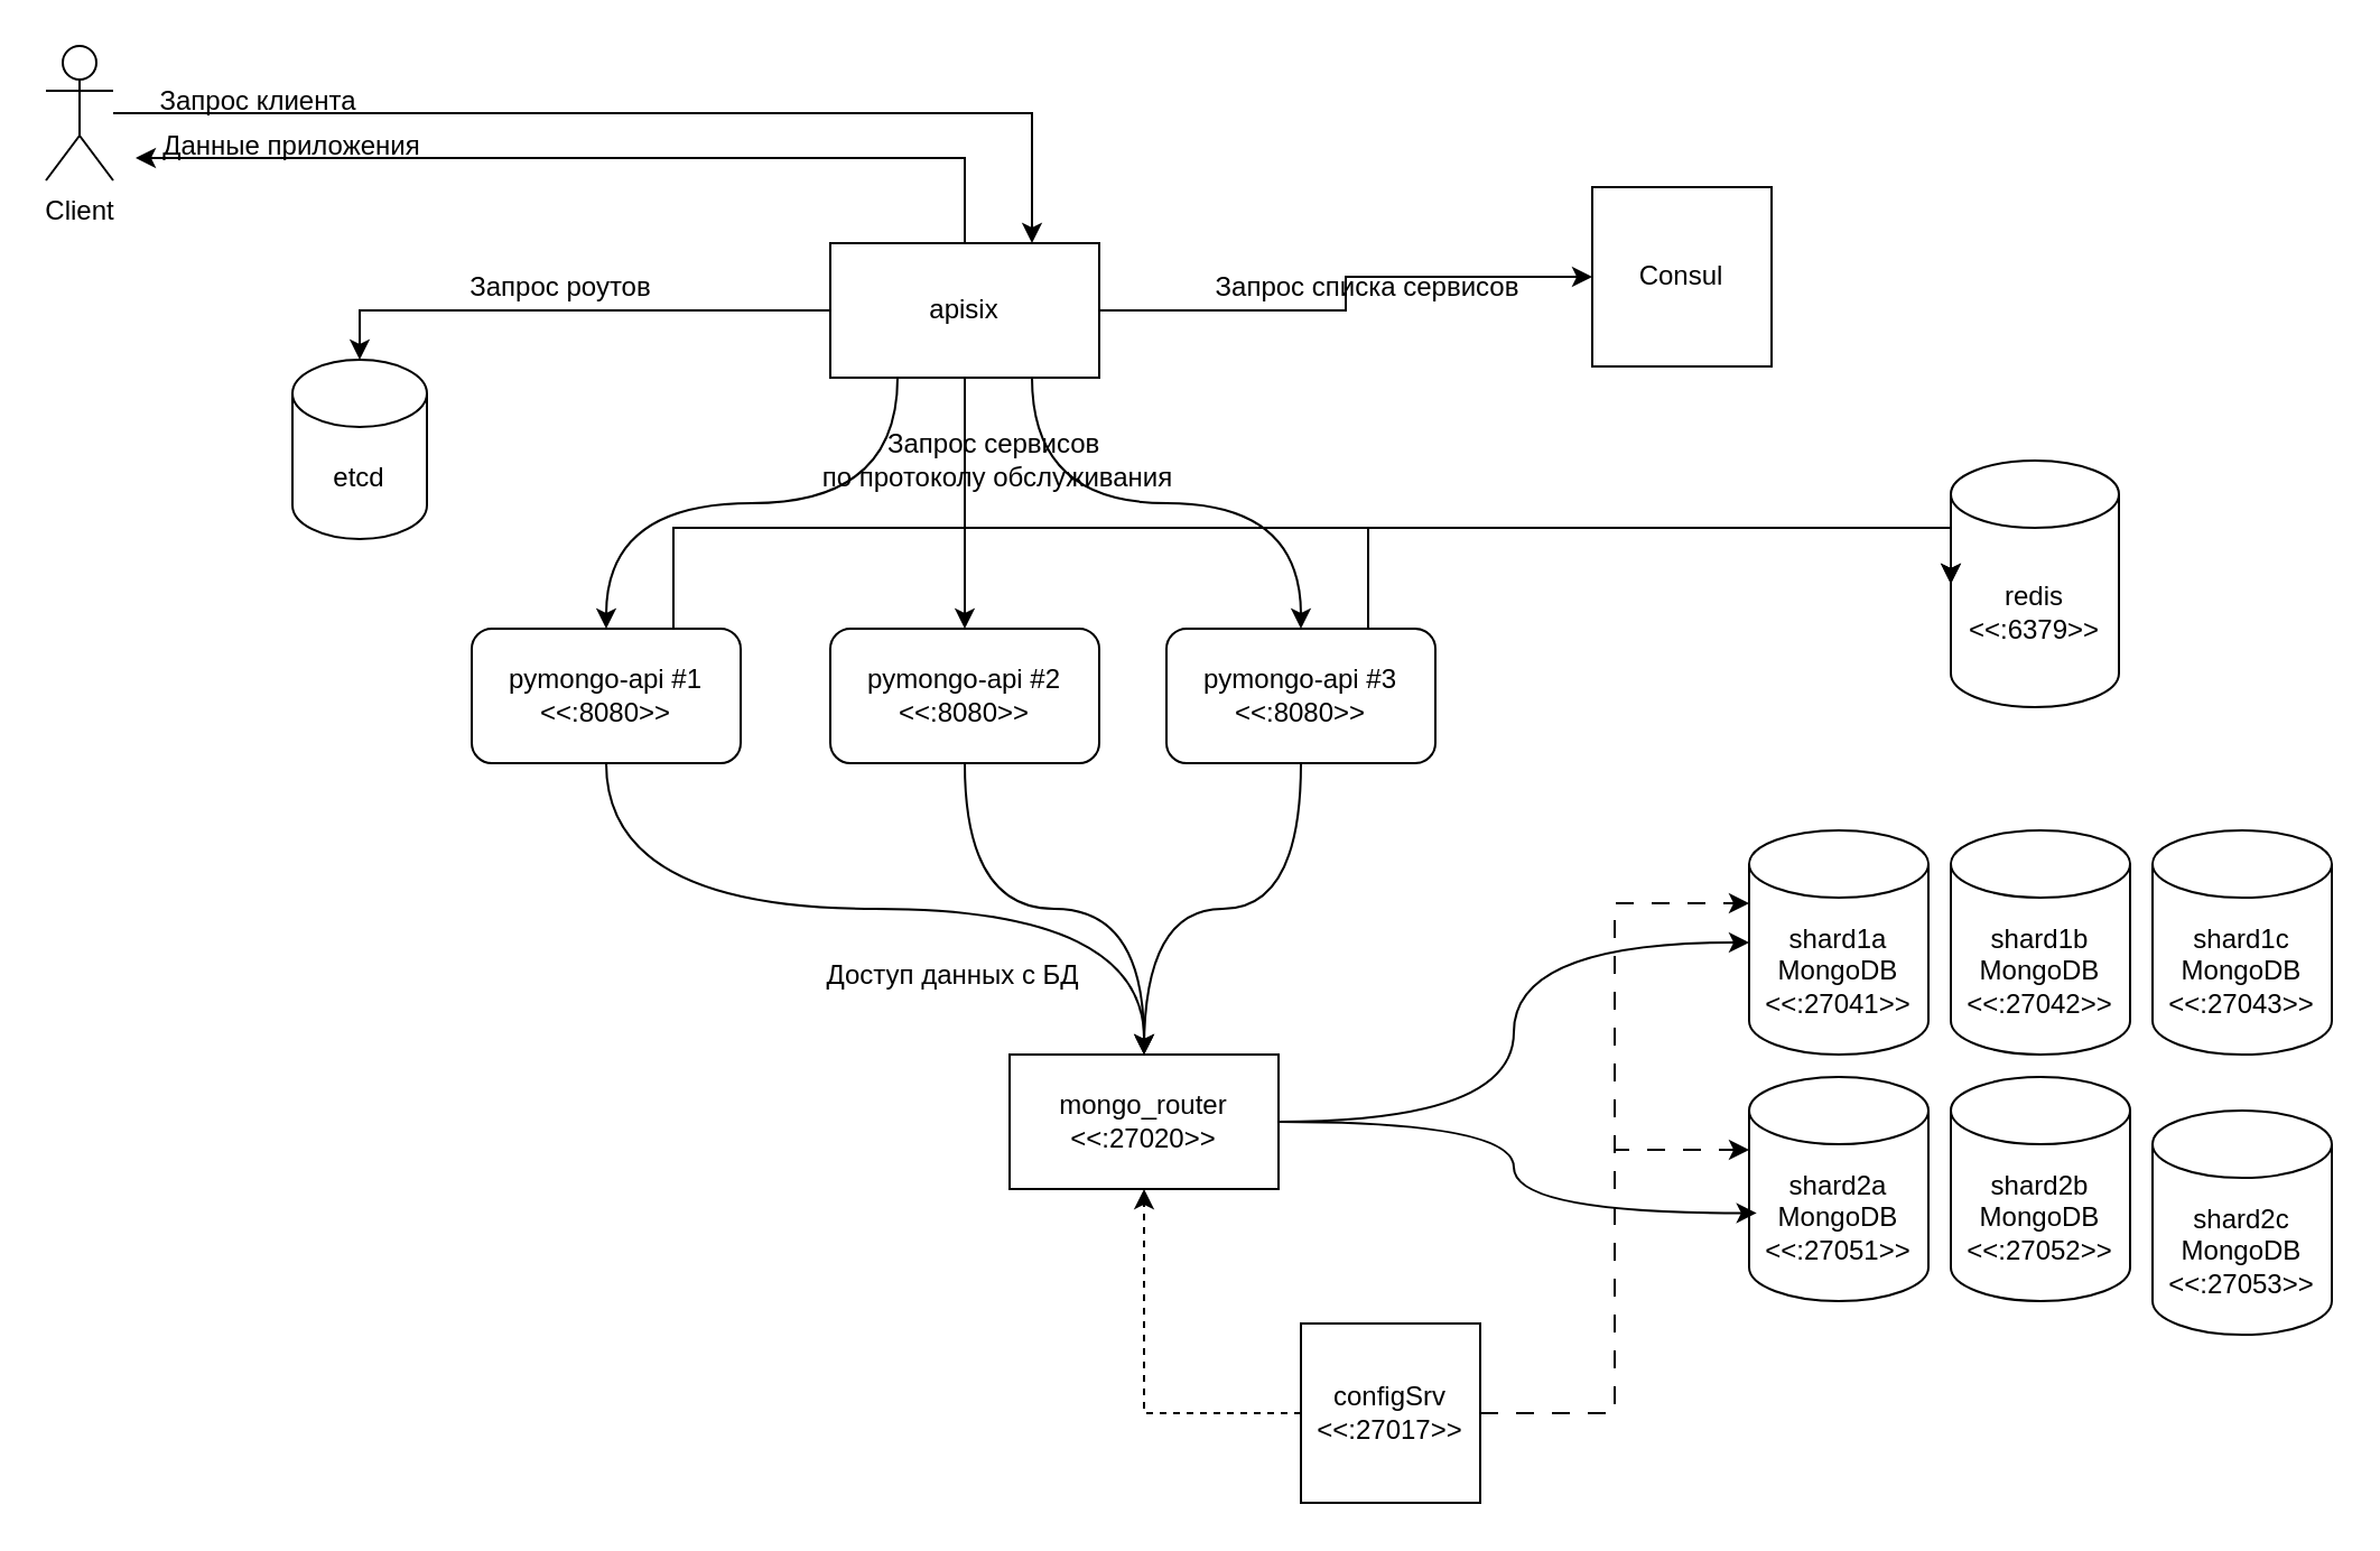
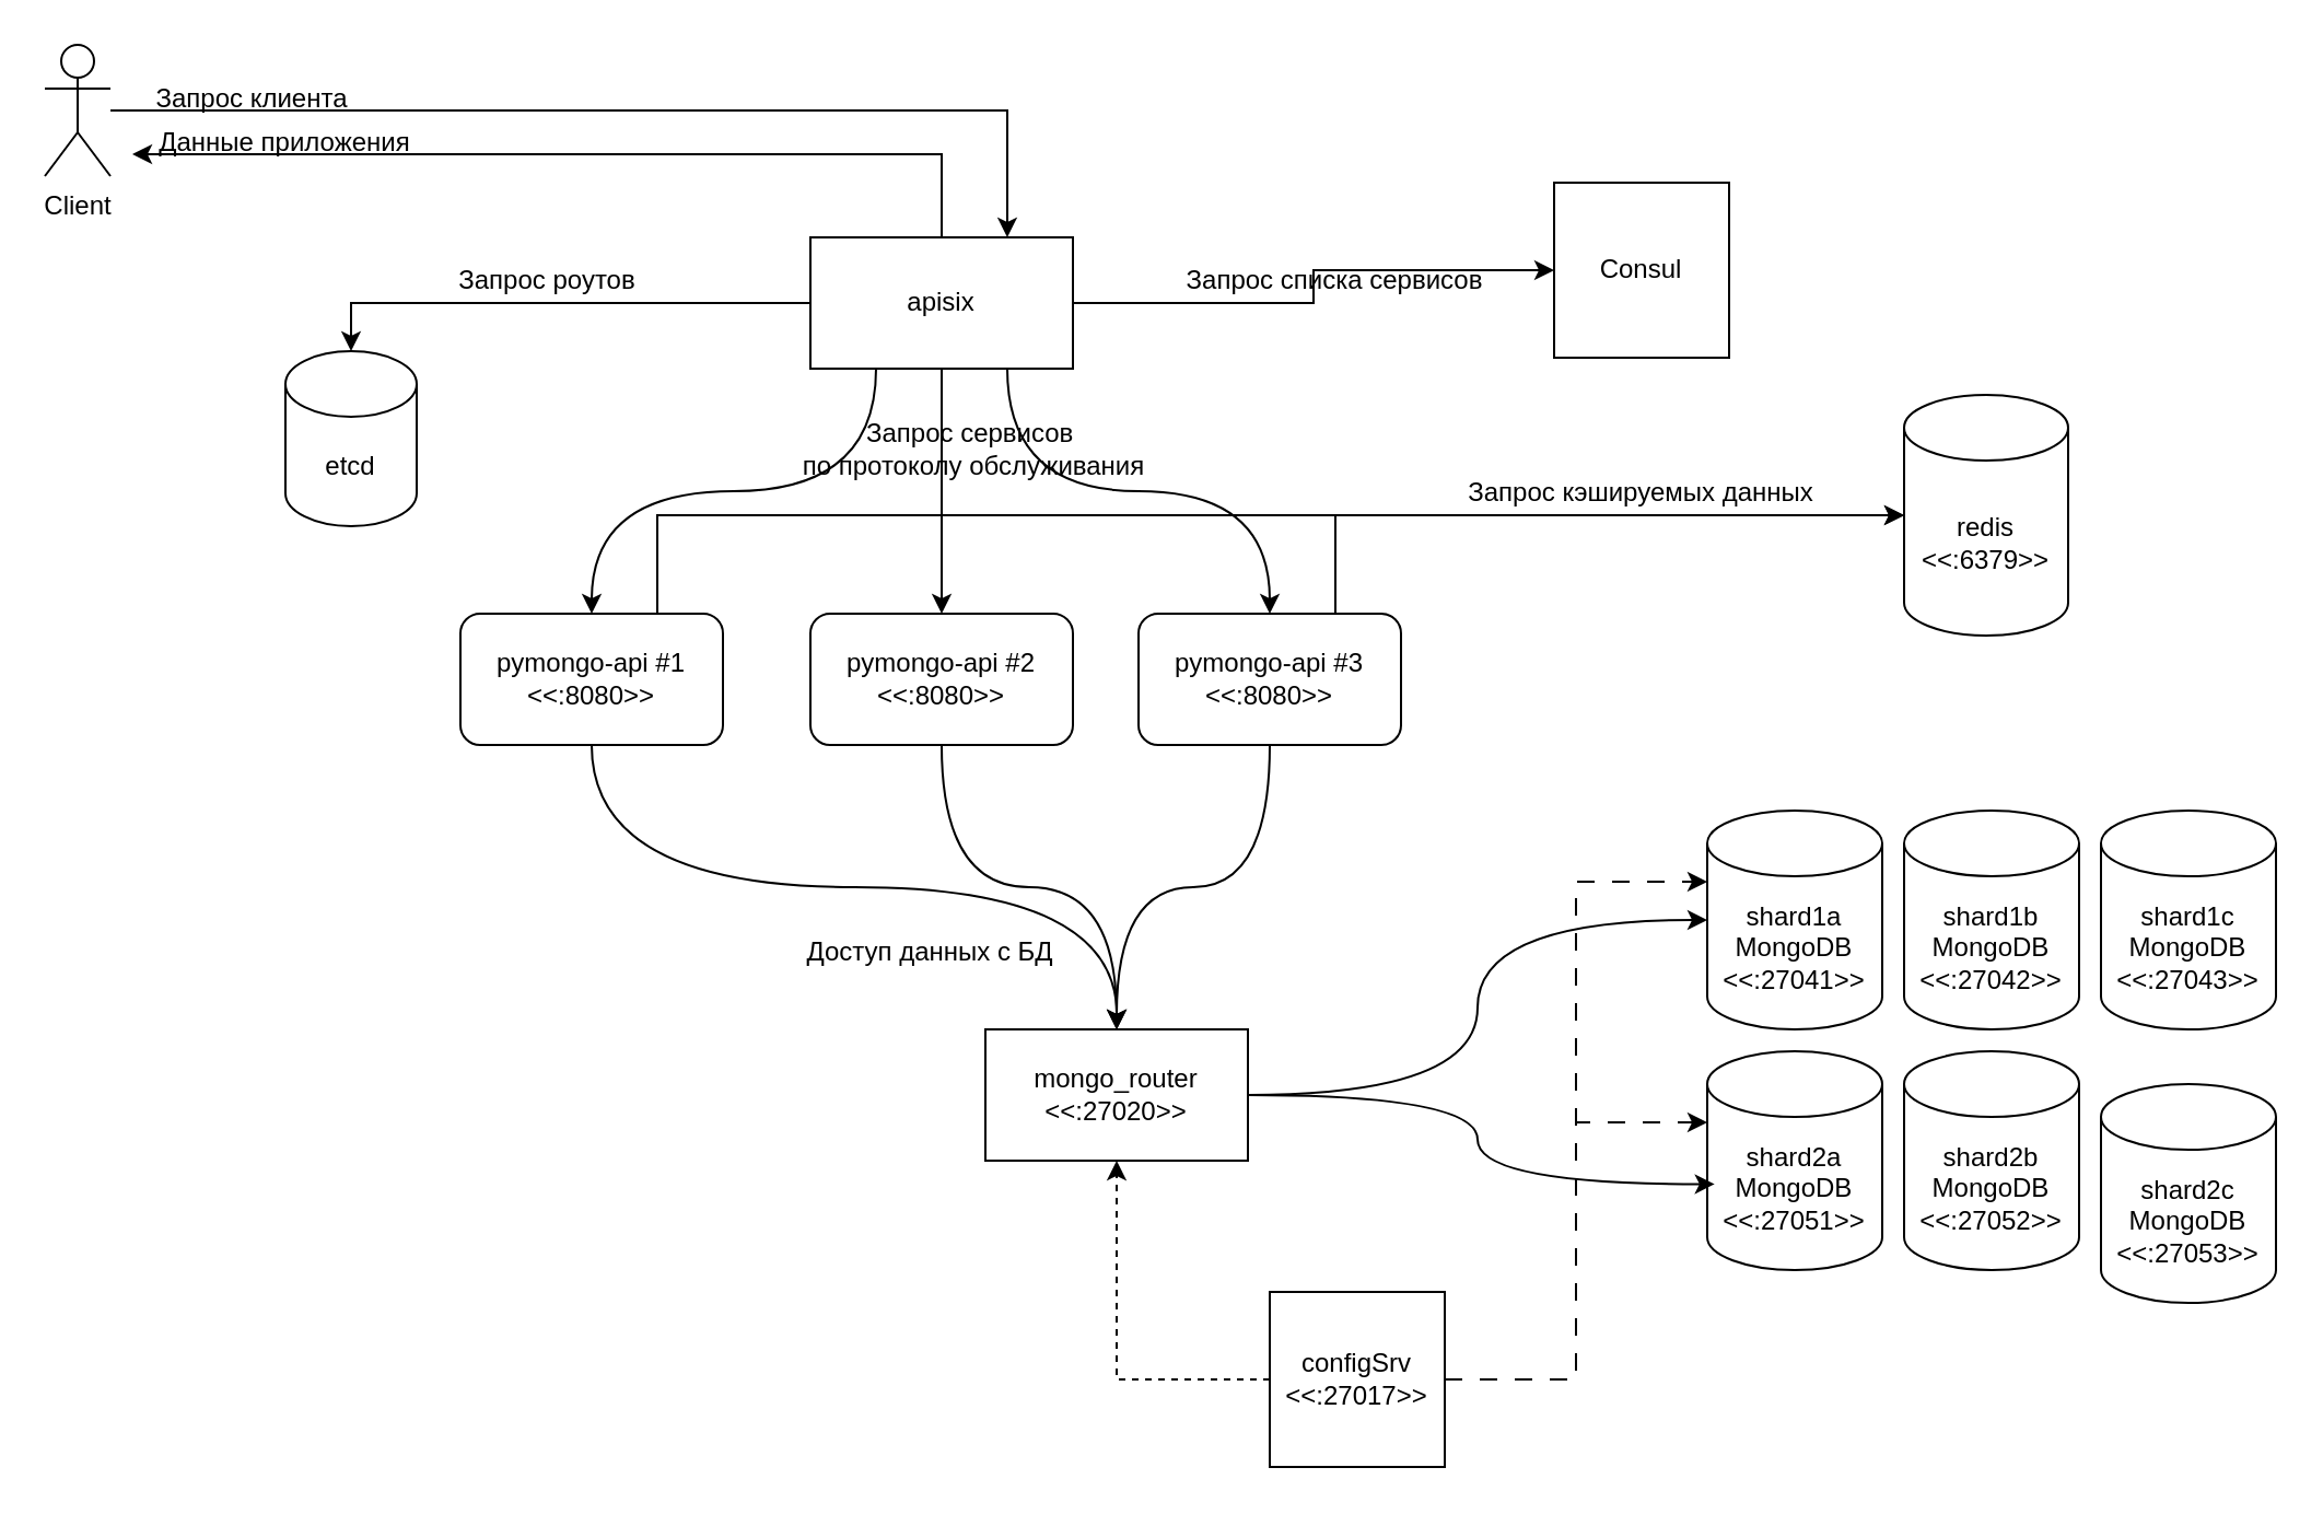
  <mxCell id="0" />
  <mxCell id="1" parent="0" />
  <mxCell id="2" value="&lt;div&gt;shard2a&lt;/div&gt;MongoDB&lt;div&gt;&amp;lt;&amp;lt;:27051&amp;gt;&amp;gt;&lt;/div&gt;" style="shape=cylinder3;whiteSpace=wrap;html=1;boundedLbl=1;backgroundOutline=1;size=15;strokeColor=#000000;" parent="1" vertex="1"><mxGeometry x="780" y="480" width="80" height="100" as="geometry" /></mxCell>
- <mxCell id="3" style="edgeStyle=orthogonalEdgeStyle;rounded=0;orthogonalLoop=1;jettySize=auto;html=1;entryX=0.5;entryY=0;entryDx=0;entryDy=0;curved=1;endArrow=open;" edge="1" parent="1" source="4" target="6"><mxGeometry relative="1" as="geometry" /></mxCell>
+ <mxCell id="3" style="edgeStyle=orthogonalEdgeStyle;rounded=0;orthogonalLoop=1;jettySize=auto;html=1;entryX=0.5;entryY=0;entryDx=0;entryDy=0;curved=1;" edge="1" parent="1" source="4" target="6"><mxGeometry relative="1" as="geometry" /></mxCell>
  <mxCell id="4" value="pymongo-api #3&lt;div&gt;&amp;lt;&amp;lt;:8080&amp;gt;&amp;gt;&lt;/div&gt;" style="rounded=1;whiteSpace=wrap;html=1;" parent="1" vertex="1"><mxGeometry x="520" y="280" width="120" height="60" as="geometry" /></mxCell>
  <mxCell id="5" style="edgeStyle=orthogonalEdgeStyle;rounded=0;orthogonalLoop=1;jettySize=auto;html=1;curved=1;strokeColor=#000000;" parent="1" source="6" target="7" edge="1"><mxGeometry relative="1" as="geometry" /></mxCell>
  <mxCell id="6" value="mongo_router&lt;div&gt;&amp;lt;&amp;lt;:27020&amp;gt;&amp;gt;&lt;/div&gt;" style="rounded=0;whiteSpace=wrap;html=1;strokeColor=#000000;" parent="1" vertex="1"><mxGeometry x="450" y="470" width="120" height="60" as="geometry" /></mxCell>
  <mxCell id="7" value="&lt;div&gt;shard1a&lt;/div&gt;MongoDB&lt;div&gt;&amp;lt;&amp;lt;:27041&amp;gt;&amp;gt;&lt;/div&gt;" style="shape=cylinder3;whiteSpace=wrap;html=1;boundedLbl=1;backgroundOutline=1;size=15;strokeColor=#000000;" parent="1" vertex="1"><mxGeometry x="780" y="370" width="80" height="100" as="geometry" /></mxCell>
  <mxCell id="8" style="edgeStyle=orthogonalEdgeStyle;rounded=0;orthogonalLoop=1;jettySize=auto;html=1;exitX=1;exitY=0.5;exitDx=0;exitDy=0;entryX=0.042;entryY=0.607;entryDx=0;entryDy=0;entryPerimeter=0;curved=1;strokeColor=#000000;" parent="1" source="6" target="2" edge="1"><mxGeometry relative="1" as="geometry" /></mxCell>
  <mxCell id="9" style="edgeStyle=orthogonalEdgeStyle;rounded=0;orthogonalLoop=1;jettySize=auto;html=1;strokeColor=#000000;dashed=1;" parent="1" source="10" edge="1"><mxGeometry relative="1" as="geometry"><mxPoint x="510" y="530" as="targetPoint" /><Array as="points"><mxPoint x="510" y="630" /></Array></mxGeometry></mxCell>
  <mxCell id="10" value="configSrv&lt;div&gt;&amp;lt;&amp;lt;:27017&amp;gt;&amp;gt;&lt;/div&gt;" style="whiteSpace=wrap;html=1;aspect=fixed;strokeColor=#000000;" parent="1" vertex="1"><mxGeometry x="580" y="590" width="80" height="80" as="geometry" /></mxCell>
  <mxCell id="11" style="edgeStyle=orthogonalEdgeStyle;rounded=0;orthogonalLoop=1;jettySize=auto;html=1;entryX=0;entryY=0;entryDx=0;entryDy=32.5;entryPerimeter=0;strokeColor=#000000;dashed=1;dashPattern=8 8;" parent="1" source="10" target="7" edge="1"><mxGeometry relative="1" as="geometry" /></mxCell>
  <mxCell id="12" style="edgeStyle=orthogonalEdgeStyle;rounded=0;orthogonalLoop=1;jettySize=auto;html=1;entryX=0;entryY=0;entryDx=0;entryDy=32.5;entryPerimeter=0;strokeColor=#000000;dashed=1;dashPattern=8 8;" parent="1" source="10" target="2" edge="1"><mxGeometry relative="1" as="geometry" /></mxCell>
  <mxCell id="13" value="&lt;div&gt;shard1b&lt;/div&gt;MongoDB&lt;div&gt;&amp;lt;&amp;lt;:27042&amp;gt;&amp;gt;&lt;/div&gt;" style="shape=cylinder3;whiteSpace=wrap;html=1;boundedLbl=1;backgroundOutline=1;size=15;strokeColor=#000000;" parent="1" vertex="1"><mxGeometry x="870" y="370" width="80" height="100" as="geometry" /></mxCell>
  <mxCell id="14" value="&lt;div&gt;shard1c&lt;/div&gt;MongoDB&lt;div&gt;&amp;lt;&amp;lt;:27043&amp;gt;&amp;gt;&lt;/div&gt;" style="shape=cylinder3;whiteSpace=wrap;html=1;boundedLbl=1;backgroundOutline=1;size=15;strokeColor=#000000;" parent="1" vertex="1"><mxGeometry x="960" y="370" width="80" height="100" as="geometry" /></mxCell>
  <mxCell id="15" value="&lt;div&gt;shard2b&lt;/div&gt;MongoDB&lt;div&gt;&amp;lt;&amp;lt;:27052&amp;gt;&amp;gt;&lt;/div&gt;" style="shape=cylinder3;whiteSpace=wrap;html=1;boundedLbl=1;backgroundOutline=1;size=15;strokeColor=#000000;" parent="1" vertex="1"><mxGeometry x="870" y="480" width="80" height="100" as="geometry" /></mxCell>
  <mxCell id="16" value="&lt;div&gt;shard2c&lt;/div&gt;MongoDB&lt;div&gt;&amp;lt;&amp;lt;:27053&amp;gt;&amp;gt;&lt;/div&gt;" style="shape=cylinder3;whiteSpace=wrap;html=1;boundedLbl=1;backgroundOutline=1;size=15;strokeColor=#000000;" parent="1" vertex="1"><mxGeometry x="960" y="495" width="80" height="100" as="geometry" /></mxCell>
- <mxCell id="17" value="redis&lt;div&gt;&amp;lt;&amp;lt;:6379&amp;gt;&amp;gt;&lt;/div&gt;" style="shape=cylinder3;whiteSpace=wrap;html=1;boundedLbl=1;backgroundOutline=1;size=15;strokeColor=#000000;" parent="1" vertex="1"><mxGeometry x="870" y="205" width="75" height="110" as="geometry" /></mxCell>
+ <mxCell id="17" value="redis&lt;div&gt;&amp;lt;&amp;lt;:6379&amp;gt;&amp;gt;&lt;/div&gt;" style="shape=cylinder3;whiteSpace=wrap;html=1;boundedLbl=1;backgroundOutline=1;size=15;strokeColor=#000000;" parent="1" vertex="1"><mxGeometry x="870" y="180" width="75" height="110" as="geometry" /></mxCell>
  <mxCell id="18" style="edgeStyle=orthogonalEdgeStyle;rounded=0;orthogonalLoop=1;jettySize=auto;html=1;curved=1;entryX=0.5;entryY=0;entryDx=0;entryDy=0;" edge="1" parent="1" source="19" target="6"><mxGeometry relative="1" as="geometry"><mxPoint x="450" y="500" as="targetPoint" /></mxGeometry></mxCell>
  <mxCell id="19" value="pymongo-api #2&lt;div&gt;&amp;lt;&amp;lt;:8080&amp;gt;&amp;gt;&lt;/div&gt;" style="rounded=1;whiteSpace=wrap;html=1;" vertex="1" parent="1"><mxGeometry x="370" y="280" width="120" height="60" as="geometry" /></mxCell>
  <mxCell id="20" style="edgeStyle=orthogonalEdgeStyle;rounded=0;orthogonalLoop=1;jettySize=auto;html=1;curved=1;exitX=0.5;exitY=1;exitDx=0;exitDy=0;" edge="1" parent="1" source="21"><mxGeometry relative="1" as="geometry"><mxPoint x="510" y="470" as="targetPoint" /></mxGeometry></mxCell>
  <mxCell id="21" value="pymongo-api #1&lt;div&gt;&amp;lt;&amp;lt;:8080&amp;gt;&amp;gt;&lt;/div&gt;" style="rounded=1;whiteSpace=wrap;html=1;" vertex="1" parent="1"><mxGeometry x="210" y="280" width="120" height="60" as="geometry" /></mxCell>
  <mxCell id="22" style="edgeStyle=orthogonalEdgeStyle;rounded=0;orthogonalLoop=1;jettySize=auto;html=1;entryX=0;entryY=0.5;entryDx=0;entryDy=0;entryPerimeter=0;" edge="1" parent="1" source="21" target="17"><mxGeometry relative="1" as="geometry"><Array as="points"><mxPoint x="300" y="235" /></Array></mxGeometry></mxCell>
  <mxCell id="23" style="edgeStyle=orthogonalEdgeStyle;rounded=0;orthogonalLoop=1;jettySize=auto;html=1;entryX=0;entryY=0.5;entryDx=0;entryDy=0;entryPerimeter=0;" edge="1" parent="1" source="4" target="17"><mxGeometry relative="1" as="geometry"><Array as="points"><mxPoint x="610" y="235" /></Array></mxGeometry></mxCell>
  <mxCell id="24" style="edgeStyle=orthogonalEdgeStyle;rounded=0;orthogonalLoop=1;jettySize=auto;html=1;curved=1;exitX=0.25;exitY=1;exitDx=0;exitDy=0;" edge="1" parent="1" source="34" target="21"><mxGeometry relative="1" as="geometry" /></mxCell>
  <mxCell id="25" style="edgeStyle=orthogonalEdgeStyle;rounded=0;orthogonalLoop=1;jettySize=auto;html=1;exitX=0.5;exitY=1;exitDx=0;exitDy=0;" edge="1" parent="1" source="34" target="19"><mxGeometry relative="1" as="geometry" /></mxCell>
  <mxCell id="26" style="edgeStyle=orthogonalEdgeStyle;rounded=0;orthogonalLoop=1;jettySize=auto;html=1;curved=1;exitX=0.75;exitY=1;exitDx=0;exitDy=0;" edge="1" parent="1" source="34" target="4"><mxGeometry relative="1" as="geometry" /></mxCell>
  <mxCell id="27" value="Consul" style="whiteSpace=wrap;html=1;aspect=fixed;" vertex="1" parent="1"><mxGeometry x="710" y="83" width="80" height="80" as="geometry" /></mxCell>
+ <mxCell id="28" value="Запрос кэшируемых данных" style="text;html=1;align=center;verticalAlign=middle;whiteSpace=wrap;rounded=0;" vertex="1" parent="1"><mxGeometry x="660" y="210" width="180" height="30" as="geometry" /></mxCell>
  <mxCell id="29" value="Запрос сервисов&amp;nbsp;&lt;div&gt;по протоколу обслуживания&lt;/div&gt;" style="text;html=1;align=center;verticalAlign=middle;whiteSpace=wrap;rounded=0;" vertex="1" parent="1"><mxGeometry x="330" y="190" width="230" height="30" as="geometry" /></mxCell>
  <mxCell id="30" value="Доступ данных с БД" style="text;html=1;align=center;verticalAlign=middle;whiteSpace=wrap;rounded=0;" vertex="1" parent="1"><mxGeometry x="360" y="420" width="130" height="30" as="geometry" /></mxCell>
  <mxCell id="31" value="etcd" style="shape=cylinder3;whiteSpace=wrap;html=1;boundedLbl=1;backgroundOutline=1;size=15;" vertex="1" parent="1"><mxGeometry x="130" y="160" width="60" height="80" as="geometry" /></mxCell>
  <mxCell id="32" style="edgeStyle=orthogonalEdgeStyle;rounded=0;orthogonalLoop=1;jettySize=auto;html=1;" edge="1" parent="1" source="34"><mxGeometry relative="1" as="geometry"><mxPoint x="60" y="70" as="targetPoint" /><Array as="points"><mxPoint x="180" y="70" /><mxPoint x="60" y="70" /></Array></mxGeometry></mxCell>
  <mxCell id="33" style="edgeStyle=orthogonalEdgeStyle;rounded=0;orthogonalLoop=1;jettySize=auto;html=1;entryX=0;entryY=0.5;entryDx=0;entryDy=0;" edge="1" parent="1" source="34" target="27"><mxGeometry relative="1" as="geometry" /></mxCell>
  <mxCell id="34" value="apisix" style="rounded=0;whiteSpace=wrap;html=1;" vertex="1" parent="1"><mxGeometry x="370" y="108" width="120" height="60" as="geometry" /></mxCell>
  <mxCell id="35" style="edgeStyle=orthogonalEdgeStyle;rounded=0;orthogonalLoop=1;jettySize=auto;html=1;entryX=0.75;entryY=0;entryDx=0;entryDy=0;" edge="1" parent="1" source="36" target="34"><mxGeometry relative="1" as="geometry" /></mxCell>
  <mxCell id="36" value="Client" style="shape=umlActor;verticalLabelPosition=bottom;verticalAlign=top;html=1;outlineConnect=0;" vertex="1" parent="1"><mxGeometry x="20" y="20" width="30" height="60" as="geometry" /></mxCell>
  <mxCell id="37" value="Запрос клиента" style="text;html=1;align=center;verticalAlign=middle;whiteSpace=wrap;rounded=0;" vertex="1" parent="1"><mxGeometry x="60" y="30" width="110" height="30" as="geometry" /></mxCell>
  <mxCell id="38" value="Данные приложения" style="text;html=1;align=center;verticalAlign=middle;whiteSpace=wrap;rounded=0;" vertex="1" parent="1"><mxGeometry x="70" y="50" width="120" height="30" as="geometry" /></mxCell>
  <mxCell id="39" value="Запрос списка сервисов" style="text;html=1;align=center;verticalAlign=middle;whiteSpace=wrap;rounded=0;" vertex="1" parent="1"><mxGeometry x="530" y="113" width="160" height="30" as="geometry" /></mxCell>
  <mxCell id="40" style="edgeStyle=orthogonalEdgeStyle;rounded=0;orthogonalLoop=1;jettySize=auto;html=1;entryX=0.5;entryY=0;entryDx=0;entryDy=0;entryPerimeter=0;exitX=0;exitY=0.5;exitDx=0;exitDy=0;" edge="1" parent="1" source="34" target="31"><mxGeometry relative="1" as="geometry" /></mxCell>
  <mxCell id="41" value="Запрос роутов" style="text;html=1;align=center;verticalAlign=middle;whiteSpace=wrap;rounded=0;" vertex="1" parent="1"><mxGeometry x="160" y="113" width="180" height="30" as="geometry" /></mxCell>
